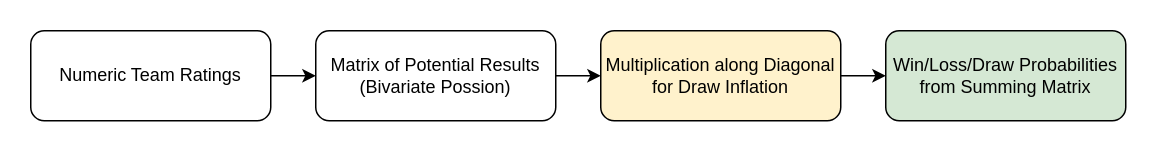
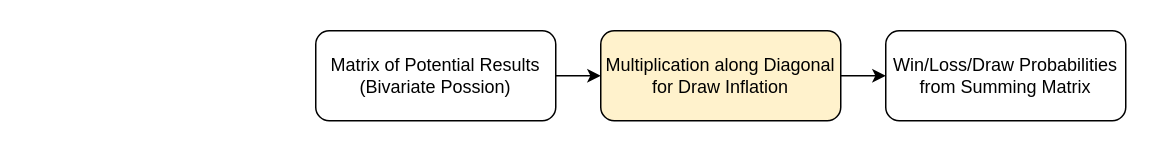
  <mxCell id="0" />
  <mxCell id="1" parent="0" />
- <mxCell id="2" style="edgeStyle=orthogonalEdgeStyle;rounded=0;orthogonalLoop=1;jettySize=auto;html=1;" edge="1" parent="1" source="3" target="5"><mxGeometry relative="1" as="geometry" /></mxCell>
- <mxCell id="3" value="Numeric Team Ratings" style="rounded=1;whiteSpace=wrap;html=1;" vertex="1" parent="1"><mxGeometry x="20" y="20" width="160" height="60" as="geometry" /></mxCell>
  <mxCell id="4" style="edgeStyle=orthogonalEdgeStyle;rounded=0;orthogonalLoop=1;jettySize=auto;html=1;" edge="1" parent="1" source="5" target="7"><mxGeometry relative="1" as="geometry" /></mxCell>
  <mxCell id="5" value="Matrix of Potential Results&lt;br&gt;(Bivariate Possion)" style="rounded=1;whiteSpace=wrap;html=1;" vertex="1" parent="1"><mxGeometry x="210" y="20" width="160" height="60" as="geometry" /></mxCell>
  <mxCell id="6" style="edgeStyle=orthogonalEdgeStyle;rounded=0;orthogonalLoop=1;jettySize=auto;html=1;" edge="1" parent="1" source="7" target="8"><mxGeometry relative="1" as="geometry" /></mxCell>
  <mxCell id="7" value="Multiplication along Diagonal for Draw Inflation" style="rounded=1;whiteSpace=wrap;html=1;fillColor=#fff2cc;" vertex="1" parent="1"><mxGeometry x="400" y="20" width="160" height="60" as="geometry" /></mxCell>
- <mxCell id="8" value="Win/Loss/Draw Probabilities from Summing Matrix" style="rounded=1;whiteSpace=wrap;html=1;fillColor=#d5e8d4;" vertex="1" parent="1"><mxGeometry x="590" y="20" width="160" height="60" as="geometry" /></mxCell>
+ <mxCell id="8" value="Win/Loss/Draw Probabilities from Summing Matrix" style="rounded=1;whiteSpace=wrap;html=1;" vertex="1" parent="1"><mxGeometry x="590" y="20" width="160" height="60" as="geometry" /></mxCell>
